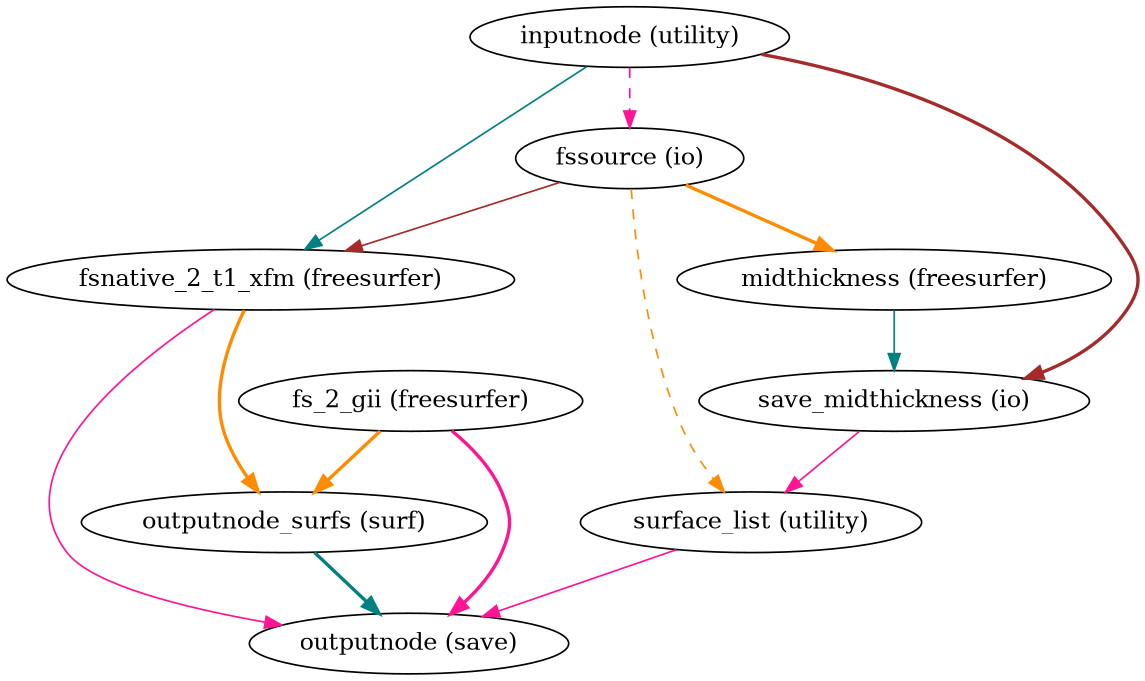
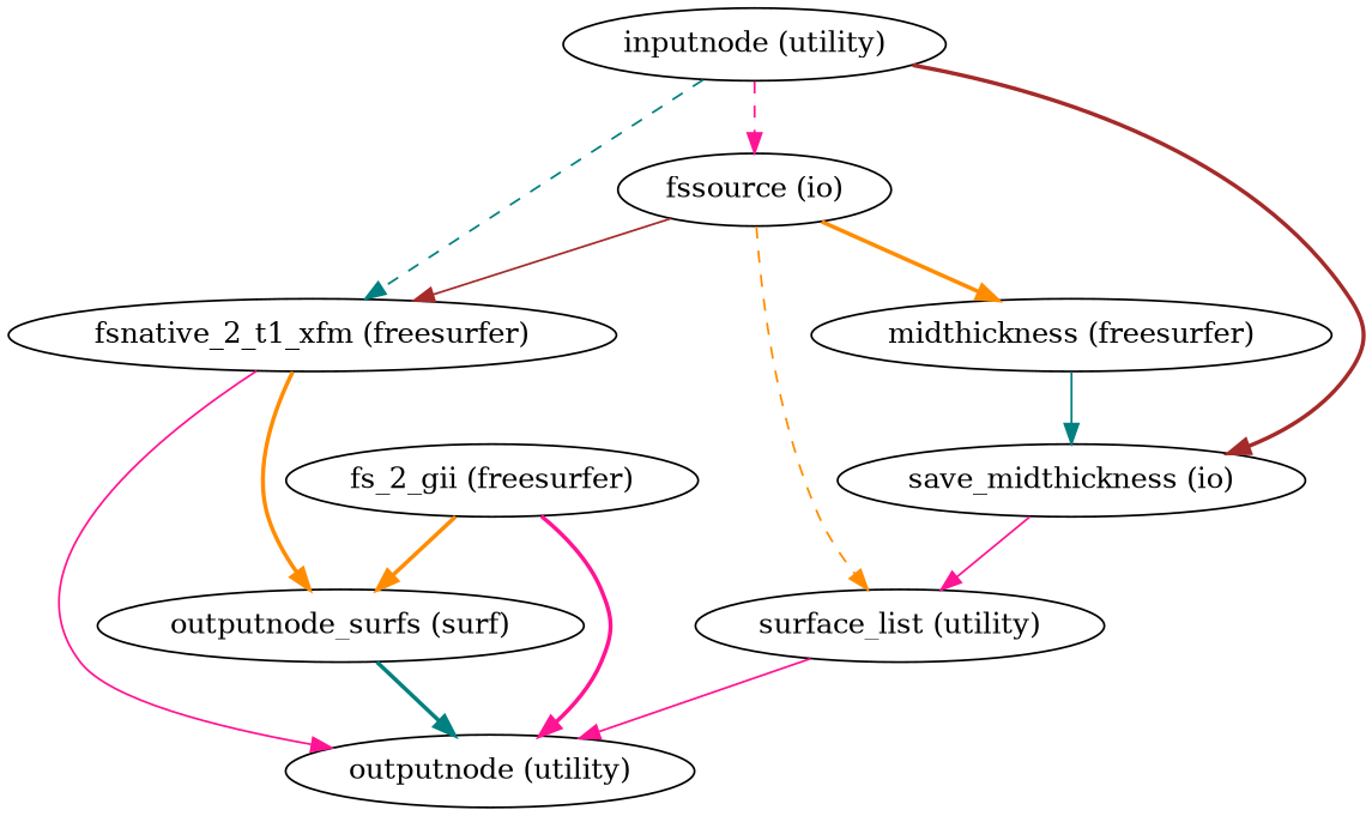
  strict digraph {
    edge [color=deeppink style=bold]
    "inputnode (utility)"
    "fssource (io)"
    "save_midthickness (io)"
    "fsnative_2_t1_xfm (freesurfer)"
    "midthickness (freesurfer)"
    "surface_list (utility)"
    n7 [label="outputnode_surfs (surf)"]
-   "outputnode (utility)" [label="outputnode (save)"]
+   "outputnode (utility)"
    "fs_2_gii (freesurfer)"
    "inputnode (utility)" -> "fssource (io)" [style=dashed]
    "inputnode (utility)" -> "save_midthickness (io)" [color=brown]
-   "inputnode (utility)" -> "fsnative_2_t1_xfm (freesurfer)" [color=teal style=solid]
+   "inputnode (utility)" -> "fsnative_2_t1_xfm (freesurfer)" [color=teal style=dashed]
    "fssource (io)" -> "fsnative_2_t1_xfm (freesurfer)" [color=brown style=solid]
    "fssource (io)" -> "midthickness (freesurfer)" [color=darkorange]
    "fssource (io)" -> "surface_list (utility)" [color=darkorange style=dashed]
    "save_midthickness (io)" -> "surface_list (utility)" [style=solid]
    "fsnative_2_t1_xfm (freesurfer)" -> n7 [color=darkorange]
    "fsnative_2_t1_xfm (freesurfer)" -> "outputnode (utility)" [style=solid]
    "midthickness (freesurfer)" -> "save_midthickness (io)" [color=teal style=solid]
    "surface_list (utility)" -> "outputnode (utility)" [style=solid]
    n7 -> "outputnode (utility)" [color=teal]
    "fs_2_gii (freesurfer)" -> n7 [color=darkorange]
    "fs_2_gii (freesurfer)" -> "outputnode (utility)"
  }
